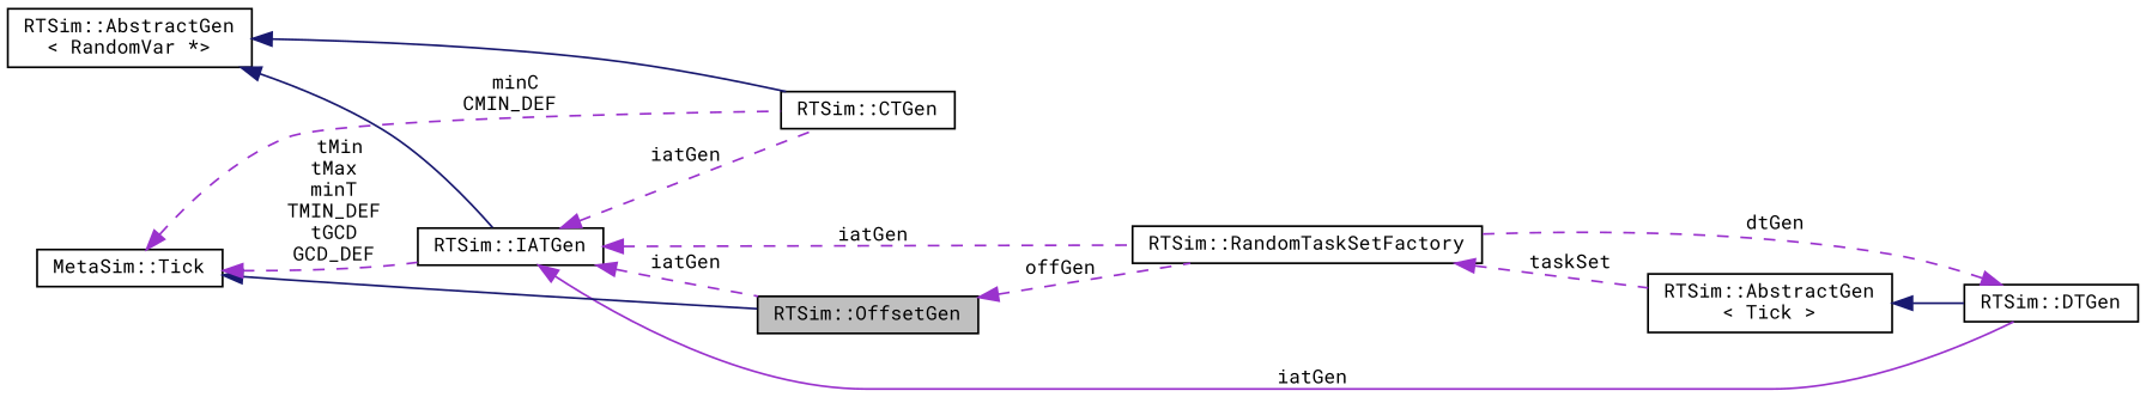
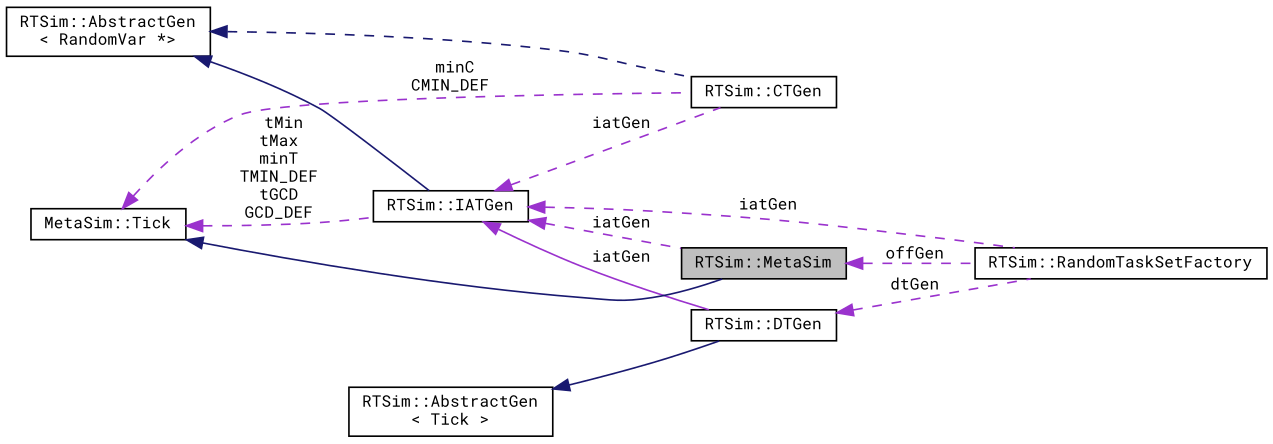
  digraph {
    fontname="Roboto Mono"
    rankdir=LR
    node [color=black fillcolor=white fontname="Roboto Mono" fontsize=10 shape=record style=filled]
    edge [color=darkorchid3 dir=back fontname="Roboto Mono" fontsize=10 labelfontname=Helvetica labelfontsize=10 style=dashed]
-   n1 [fillcolor=grey75 fontcolor=black height=0.2 label="RTSim::OffsetGen" width=0.4]
+   n1 [fillcolor=grey75 fontcolor=black height=0.2 label="RTSim::MetaSim" width=0.4]
    n2 [height=0.2 label="RTSim::RandomTaskSetFactory" width=0.4]
    n3 [height=0.2 label="RTSim::AbstractGen\l\< Tick \>" width=0.4]
    n4 [height=0.2 label="RTSim::DTGen" width=0.4]
    n5 [height=0.2 label="RTSim::AbstractGen\l\< RandomVar *\>" width=0.4]
    n6 [height=0.2 label="RTSim::CTGen" width=0.4]
    n7 [height=0.2 label="RTSim::IATGen" width=0.4]
    n8 [height=0.2 label="MetaSim::Tick" width=0.4]
    n1 -> n2 [label=" offGen"]
-   n2 -> n3 [label=" taskSet"]
    n3 -> n4 [color=midnightblue style=solid]
    n4 -> n2 [label=" dtGen"]
-   n5 -> n6 [color=midnightblue style=solid]
+   n5 -> n6 [color=midnightblue]
    n5 -> n7 [color=midnightblue style=solid]
    n7 -> n1 [label=" iatGen"]
    n7 -> n2 [label=" iatGen"]
    n7 -> n4 [label=" iatGen" style=solid]
    n7 -> n6 [label=" iatGen"]
    n8 -> n1 [color=midnightblue style=solid]
    n8 -> n6 [label=" minC\nCMIN_DEF"]
    n8 -> n7 [label=" tMin\ntMax\nminT\nTMIN_DEF\ntGCD\nGCD_DEF"]
  }
